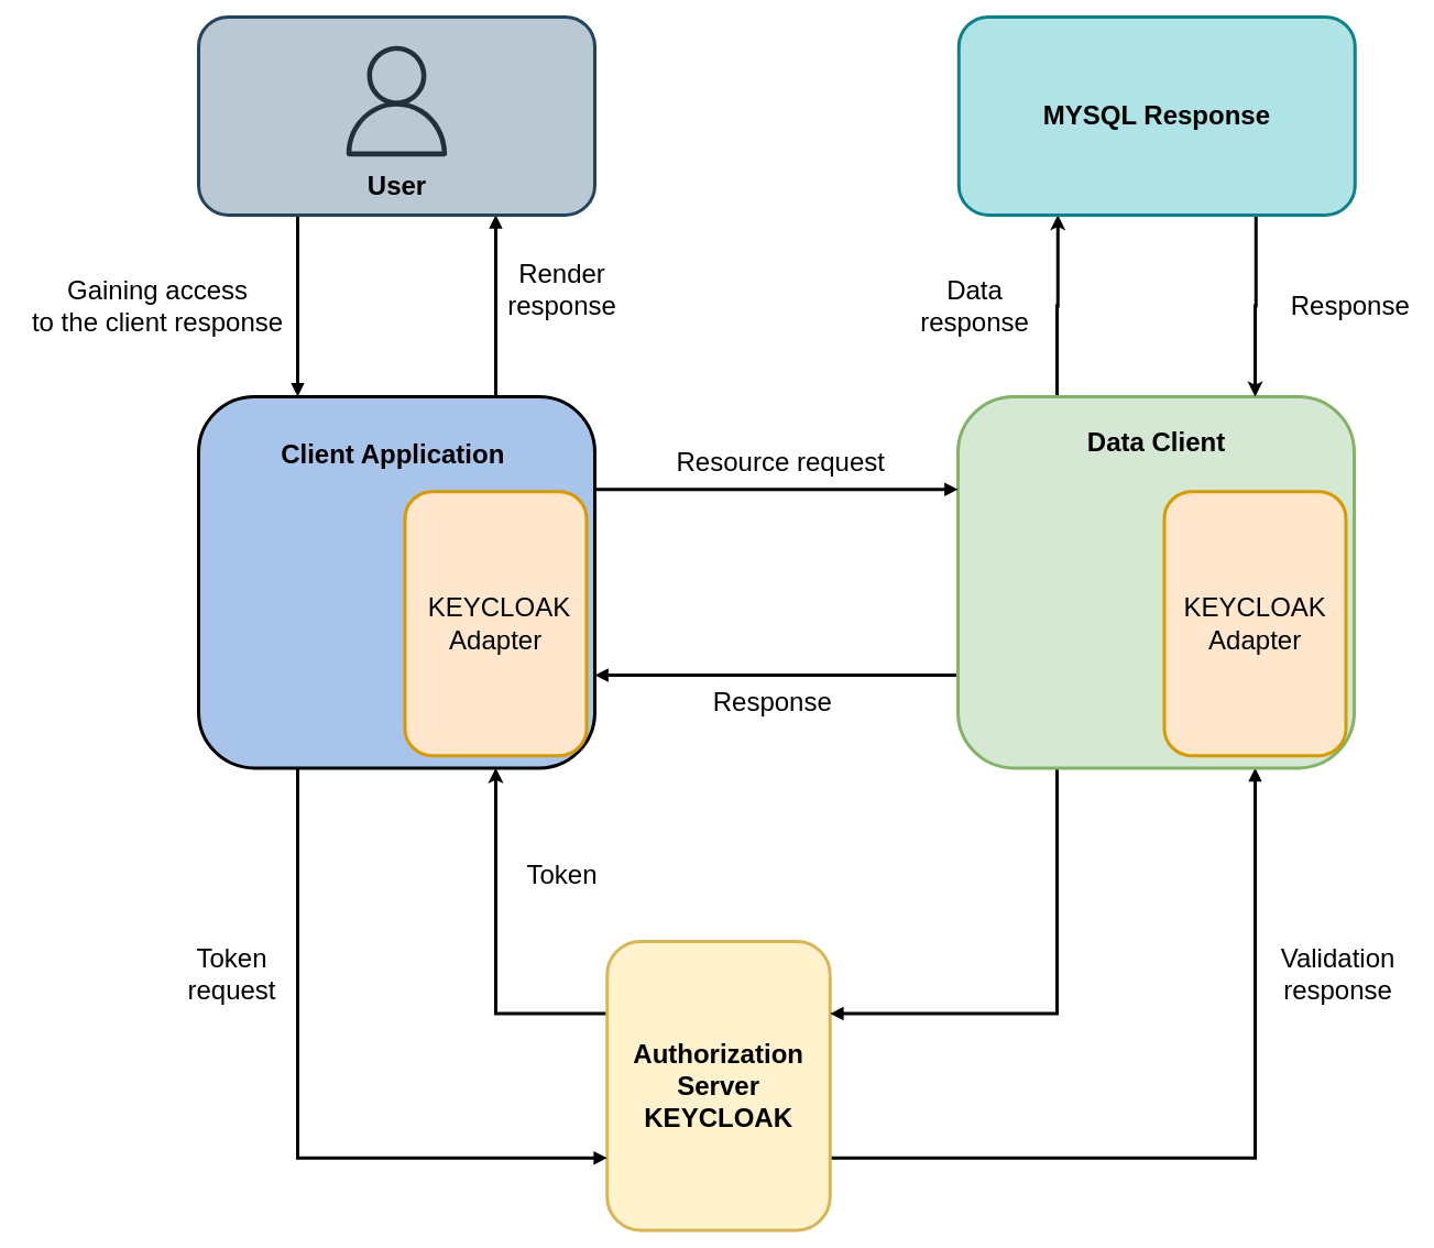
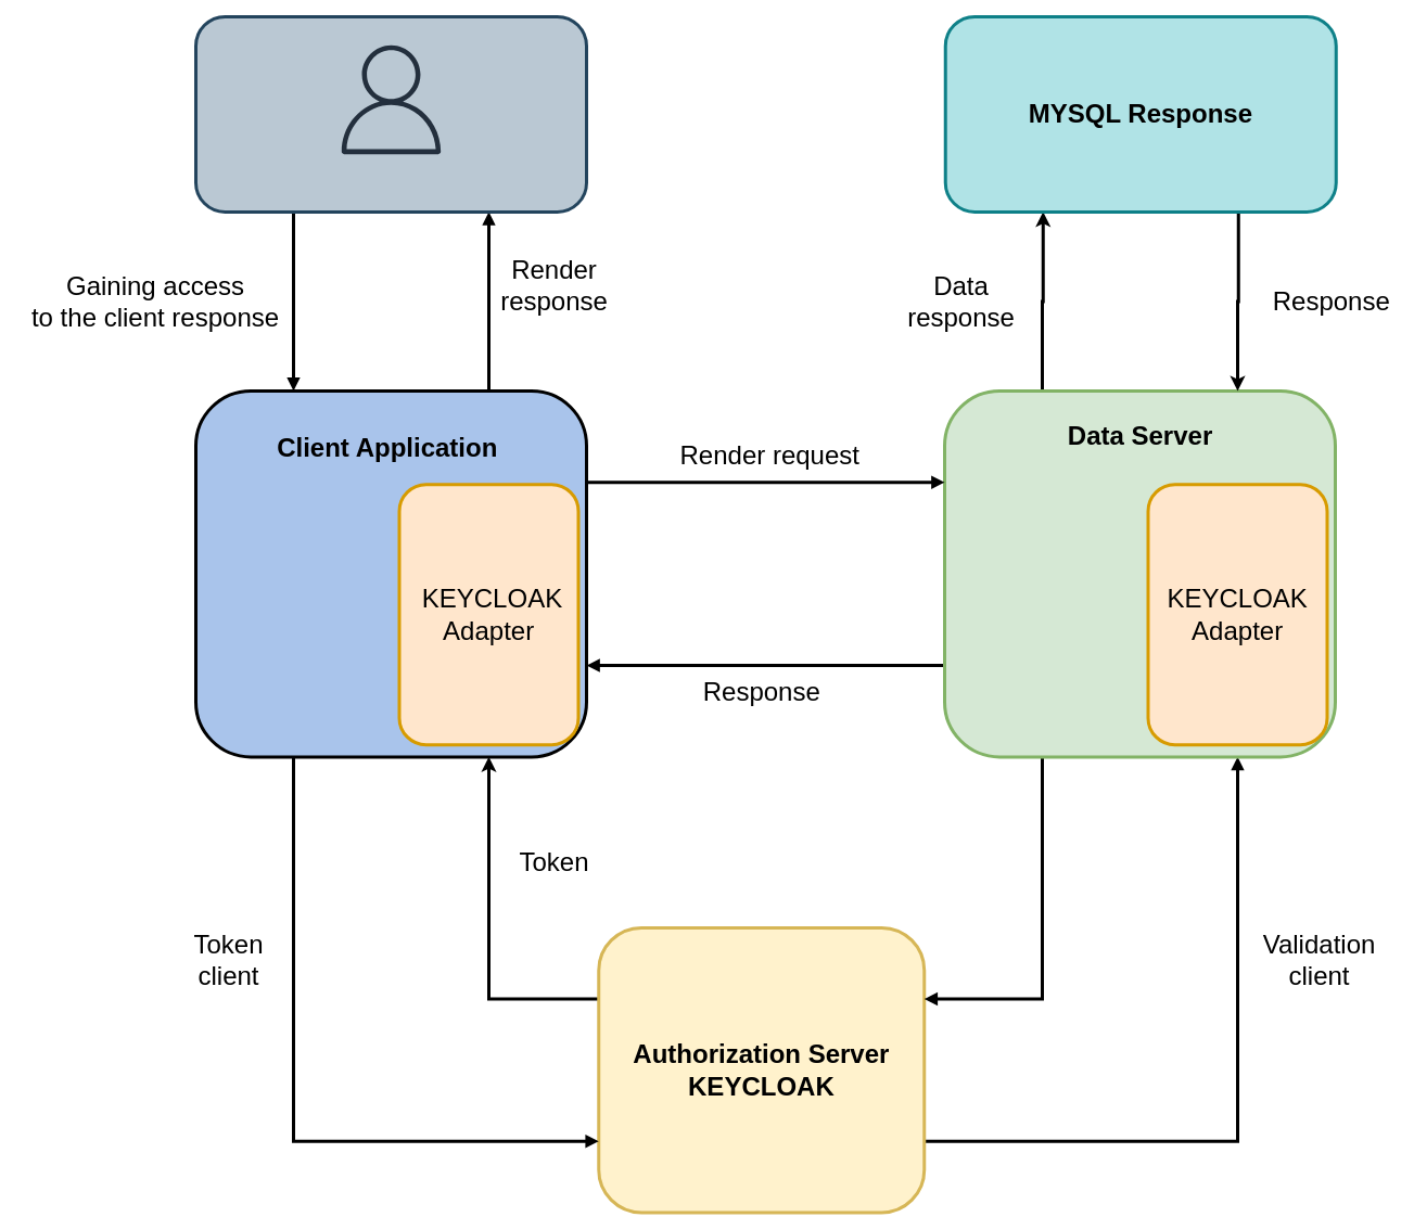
  <mxCell id="0" />
  <mxCell id="1" parent="0" />
  <mxCell id="2" style="edgeStyle=orthogonalEdgeStyle;rounded=0;orthogonalLoop=1;jettySize=auto;html=1;exitX=1;exitY=0.75;exitDx=0;exitDy=0;entryX=0.75;entryY=1;entryDx=0;entryDy=0;fontSize=16;fontColor=#000000;strokeWidth=4;endArrow=block;endFill=1;targetPerimeterSpacing=0;" parent="1" source="4" target="8" edge="1"><mxGeometry relative="1" as="geometry" /></mxCell>
  <mxCell id="3" style="edgeStyle=orthogonalEdgeStyle;rounded=0;orthogonalLoop=1;jettySize=auto;html=1;exitX=0;exitY=0.25;exitDx=0;exitDy=0;entryX=0.75;entryY=1;entryDx=0;entryDy=0;fontSize=16;fontColor=#000000;strokeWidth=4;" parent="1" source="4" target="13" edge="1"><mxGeometry relative="1" as="geometry" /></mxCell>
- <mxCell id="4" value="&lt;span style=&quot;font-size: 32px&quot;&gt;Authorization Server KEYCLOAK&lt;/span&gt;" style="rounded=1;whiteSpace=wrap;html=1;fontStyle=1;fontSize=20;labelBackgroundColor=none;fillColor=#fff2cc;strokeColor=#d6b656;strokeWidth=4;" parent="1" vertex="1"><mxGeometry x="735" y="1140" width="270" height="350" as="geometry" /></mxCell>
+ <mxCell id="4" value="&lt;span style=&quot;font-size: 32px&quot;&gt;Authorization Server KEYCLOAK&lt;/span&gt;" style="rounded=1;whiteSpace=wrap;html=1;fontStyle=1;fontSize=20;labelBackgroundColor=none;fillColor=#fff2cc;strokeColor=#d6b656;strokeWidth=4;" parent="1" vertex="1"><mxGeometry x="735" y="1140" width="400" height="350" as="geometry" /></mxCell>
  <mxCell id="5" style="edgeStyle=orthogonalEdgeStyle;rounded=0;orthogonalLoop=1;jettySize=auto;html=1;exitX=0;exitY=0.75;exitDx=0;exitDy=0;entryX=1;entryY=0.75;entryDx=0;entryDy=0;fontSize=16;fontColor=#000000;strokeWidth=4;endArrow=block;endFill=1;" parent="1" source="8" target="13" edge="1"><mxGeometry relative="1" as="geometry" /></mxCell>
  <mxCell id="6" style="edgeStyle=orthogonalEdgeStyle;rounded=0;orthogonalLoop=1;jettySize=auto;html=1;fontSize=16;fontColor=#000000;strokeWidth=4;endArrow=block;endFill=1;exitX=0.25;exitY=1;exitDx=0;exitDy=0;entryX=1;entryY=0.25;entryDx=0;entryDy=0;" parent="1" source="8" target="4" edge="1"><mxGeometry relative="1" as="geometry"><mxPoint x="750" y="880" as="sourcePoint" /><mxPoint x="727" y="1160" as="targetPoint" /></mxGeometry></mxCell>
  <mxCell id="7" style="edgeStyle=orthogonalEdgeStyle;rounded=0;orthogonalLoop=1;jettySize=auto;html=1;exitX=0.25;exitY=0;exitDx=0;exitDy=0;entryX=0.25;entryY=1;entryDx=0;entryDy=0;strokeWidth=4;" parent="1" source="8" target="29" edge="1"><mxGeometry relative="1" as="geometry" /></mxCell>
  <mxCell id="8" value="" style="rounded=1;whiteSpace=wrap;html=1;fontStyle=1;fontSize=20;labelBackgroundColor=none;fillColor=#d5e8d4;strokeColor=#82b366;strokeWidth=4;" parent="1" vertex="1"><mxGeometry x="1160" y="480" width="480" height="450" as="geometry" /></mxCell>
  <mxCell id="9" style="edgeStyle=orthogonalEdgeStyle;rounded=0;orthogonalLoop=1;jettySize=auto;html=1;exitX=1;exitY=0.25;exitDx=0;exitDy=0;entryX=0;entryY=0.25;entryDx=0;entryDy=0;fontSize=16;fontColor=#000000;strokeWidth=4;endArrow=block;endFill=1;targetPerimeterSpacing=0;" parent="1" source="13" target="8" edge="1"><mxGeometry relative="1" as="geometry" /></mxCell>
  <mxCell id="10" style="edgeStyle=orthogonalEdgeStyle;rounded=0;orthogonalLoop=1;jettySize=auto;html=1;exitX=0.25;exitY=1;exitDx=0;exitDy=0;entryX=0;entryY=0.75;entryDx=0;entryDy=0;fontSize=16;fontColor=#000000;strokeWidth=4;endArrow=block;endFill=1;targetPerimeterSpacing=0;" parent="1" source="13" target="4" edge="1"><mxGeometry relative="1" as="geometry" /></mxCell>
  <mxCell id="11" style="edgeStyle=orthogonalEdgeStyle;rounded=0;orthogonalLoop=1;jettySize=auto;html=1;fontSize=16;fontColor=#000000;startArrow=block;startFill=1;endArrow=none;endFill=0;targetPerimeterSpacing=0;strokeWidth=4;entryX=0.25;entryY=1;entryDx=0;entryDy=0;exitX=0.25;exitY=0;exitDx=0;exitDy=0;" parent="1" source="13" target="25" edge="1"><mxGeometry relative="1" as="geometry"><mxPoint x="390" y="490" as="targetPoint" /><mxPoint x="230" y="550" as="sourcePoint" /></mxGeometry></mxCell>
  <mxCell id="12" style="edgeStyle=orthogonalEdgeStyle;rounded=0;orthogonalLoop=1;jettySize=auto;html=1;fontSize=16;fontColor=#000000;startArrow=none;startFill=0;endArrow=block;endFill=1;targetPerimeterSpacing=0;strokeWidth=4;entryX=0.75;entryY=1;entryDx=0;entryDy=0;exitX=0.75;exitY=0;exitDx=0;exitDy=0;" parent="1" source="13" target="25" edge="1"><mxGeometry relative="1" as="geometry"><mxPoint x="520" y="520" as="targetPoint" /><mxPoint x="630" y="540" as="sourcePoint" /></mxGeometry></mxCell>
  <mxCell id="13" value="" style="rounded=1;whiteSpace=wrap;html=1;fontStyle=1;fontSize=20;labelBackgroundColor=none;fillColor=#A9C4EB;strokeWidth=4;" parent="1" vertex="1"><mxGeometry x="240" y="480" width="480" height="450" as="geometry" /></mxCell>
- <mxCell id="14" value="Resource request" style="text;html=1;align=center;verticalAlign=middle;resizable=0;points=[];autosize=1;strokeColor=none;fillColor=none;fontSize=32;fontColor=#000000;strokeWidth=4;" parent="1" vertex="1"><mxGeometry x="810" y="540" width="270" height="40" as="geometry" /></mxCell>
+ <mxCell id="14" value="Render request" style="text;html=1;align=center;verticalAlign=middle;resizable=0;points=[];autosize=1;strokeColor=none;fillColor=none;fontSize=32;fontColor=#000000;strokeWidth=4;" parent="1" vertex="1"><mxGeometry x="810" y="540" width="270" height="40" as="geometry" /></mxCell>
  <mxCell id="15" value="Response" style="text;html=1;align=center;verticalAlign=middle;resizable=0;points=[];autosize=1;strokeColor=none;fillColor=none;fontSize=32;fontColor=#000000;strokeWidth=4;" parent="1" vertex="1"><mxGeometry x="855" y="830" width="160" height="40" as="geometry" /></mxCell>
- <mxCell id="16" value="Validation&lt;br&gt;response" style="text;html=1;align=center;verticalAlign=middle;resizable=0;points=[];autosize=1;strokeColor=none;fillColor=none;fontSize=32;fontColor=#000000;strokeWidth=4;" parent="1" vertex="1"><mxGeometry x="1545" y="1140" width="150" height="80" as="geometry" /></mxCell>
+ <mxCell id="16" value="Validation&lt;br&gt;client" style="text;html=1;align=center;verticalAlign=middle;resizable=0;points=[];autosize=1;strokeColor=none;fillColor=none;fontSize=32;fontColor=#000000;strokeWidth=4;" parent="1" vertex="1"><mxGeometry x="1545" y="1140" width="150" height="80" as="geometry" /></mxCell>
  <mxCell id="17" value="Token" style="text;html=1;align=center;verticalAlign=middle;resizable=0;points=[];autosize=1;strokeColor=none;fillColor=none;fontSize=32;fontColor=#000000;strokeWidth=4;" parent="1" vertex="1"><mxGeometry x="630" y="1040" width="100" height="40" as="geometry" /></mxCell>
- <mxCell id="18" value="Token &lt;br&gt;request" style="text;html=1;align=center;verticalAlign=middle;resizable=0;points=[];autosize=1;strokeColor=none;fillColor=none;fontSize=32;fontColor=#000000;strokeWidth=4;" parent="1" vertex="1"><mxGeometry x="220" y="1140" width="120" height="80" as="geometry" /></mxCell>
+ <mxCell id="18" value="Token &lt;br&gt;client" style="text;html=1;align=center;verticalAlign=middle;resizable=0;points=[];autosize=1;strokeColor=none;fillColor=none;fontSize=32;fontColor=#000000;strokeWidth=4;" parent="1" vertex="1"><mxGeometry x="220" y="1140" width="120" height="80" as="geometry" /></mxCell>
  <mxCell id="19" value="Gaining access &lt;br&gt;to the client response" style="text;html=1;align=center;verticalAlign=middle;resizable=0;points=[];autosize=1;strokeColor=none;fillColor=none;fontSize=32;fontColor=#000000;strokeWidth=4;" parent="1" vertex="1"><mxGeometry x="20" y="330" width="340" height="80" as="geometry" /></mxCell>
  <mxCell id="20" value="Render &lt;br&gt;response" style="text;html=1;align=center;verticalAlign=middle;resizable=0;points=[];autosize=1;strokeColor=none;fillColor=none;fontSize=32;fontColor=#000000;strokeWidth=4;" parent="1" vertex="1"><mxGeometry x="605" y="310" width="150" height="80" as="geometry" /></mxCell>
  <mxCell id="21" value="&lt;span style=&quot;font-size: 32px&quot;&gt;KEYCLOAK Adapter&lt;/span&gt;" style="rounded=1;whiteSpace=wrap;html=1;fillColor=#ffe6cc;strokeColor=#d79b00;strokeWidth=4;" parent="1" vertex="1"><mxGeometry x="1410" y="595" width="220" height="320" as="geometry" /></mxCell>
  <mxCell id="22" value="&lt;font style=&quot;font-size: 32px&quot;&gt;&amp;nbsp;KEYCLOAK&lt;br&gt;Adapter&lt;br&gt;&lt;/font&gt;" style="rounded=1;whiteSpace=wrap;html=1;fillColor=#ffe6cc;strokeColor=#d79b00;strokeWidth=4;" parent="1" vertex="1"><mxGeometry x="490" y="595" width="220" height="320" as="geometry" /></mxCell>
  <mxCell id="23" value="&lt;font style=&quot;font-size: 32px&quot;&gt;&lt;b&gt;Client Application&lt;/b&gt;&lt;/font&gt;" style="text;html=1;align=center;verticalAlign=middle;resizable=0;points=[];autosize=1;strokeColor=none;fillColor=none;strokeWidth=4;" parent="1" vertex="1"><mxGeometry x="330" y="535" width="290" height="30" as="geometry" /></mxCell>
- <mxCell id="24" value="&lt;font style=&quot;font-size: 32px&quot;&gt;&lt;b&gt;Data Client&lt;/b&gt;&lt;/font&gt;" style="text;html=1;align=center;verticalAlign=middle;resizable=0;points=[];autosize=1;strokeColor=none;fillColor=none;strokeWidth=4;" parent="1" vertex="1"><mxGeometry x="1305" y="520" width="190" height="30" as="geometry" /></mxCell>
+ <mxCell id="24" value="&lt;font style=&quot;font-size: 32px&quot;&gt;&lt;b&gt;Data Server&lt;/b&gt;&lt;/font&gt;" style="text;html=1;align=center;verticalAlign=middle;resizable=0;points=[];autosize=1;strokeColor=none;fillColor=none;strokeWidth=4;" parent="1" vertex="1"><mxGeometry x="1305" y="520" width="190" height="30" as="geometry" /></mxCell>
  <mxCell id="25" value="" style="rounded=1;whiteSpace=wrap;html=1;fontSize=32;fillColor=#bac8d3;strokeColor=#23445d;strokeWidth=4;" parent="1" vertex="1"><mxGeometry x="240" y="20" width="480" height="240" as="geometry" /></mxCell>
  <mxCell id="26" value="" style="sketch=0;outlineConnect=0;fontColor=#232F3E;gradientColor=none;fillColor=#232F3D;strokeColor=none;dashed=0;verticalLabelPosition=bottom;verticalAlign=top;align=center;html=1;fontSize=12;fontStyle=0;aspect=fixed;pointerEvents=1;shape=mxgraph.aws4.user;strokeWidth=4;" parent="1" vertex="1"><mxGeometry x="413" y="55" width="134" height="134" as="geometry" /></mxCell>
- <mxCell id="27" value="User" style="text;html=1;align=center;verticalAlign=middle;resizable=0;points=[];autosize=1;strokeColor=none;fillColor=none;fontSize=32;fontStyle=1;strokeWidth=4;" parent="1" vertex="1"><mxGeometry x="435" y="205" width="90" height="40" as="geometry" /></mxCell>
  <mxCell id="28" style="edgeStyle=orthogonalEdgeStyle;rounded=0;orthogonalLoop=1;jettySize=auto;html=1;exitX=0.75;exitY=1;exitDx=0;exitDy=0;entryX=0.75;entryY=0;entryDx=0;entryDy=0;strokeWidth=4;" parent="1" source="29" target="8" edge="1"><mxGeometry relative="1" as="geometry" /></mxCell>
  <mxCell id="29" value="&lt;span style=&quot;font-size: 32px&quot;&gt;MYSQL Response&lt;br&gt;&lt;/span&gt;" style="rounded=1;whiteSpace=wrap;html=1;fontStyle=1;fontSize=20;labelBackgroundColor=none;fillColor=#b0e3e6;strokeColor=#0e8088;strokeWidth=4;" parent="1" vertex="1"><mxGeometry x="1161" y="20" width="480" height="240" as="geometry" /></mxCell>
  <mxCell id="30" value="Data&lt;br&gt;response" style="text;html=1;align=center;verticalAlign=middle;resizable=0;points=[];autosize=1;strokeColor=none;fillColor=none;fontSize=32;" parent="1" vertex="1"><mxGeometry x="1105" y="330" width="150" height="80" as="geometry" /></mxCell>
  <mxCell id="31" value="Response" style="text;html=1;align=center;verticalAlign=middle;resizable=0;points=[];autosize=1;strokeColor=none;fillColor=none;fontSize=32;" parent="1" vertex="1"><mxGeometry x="1555" y="350" width="160" height="40" as="geometry" /></mxCell>
